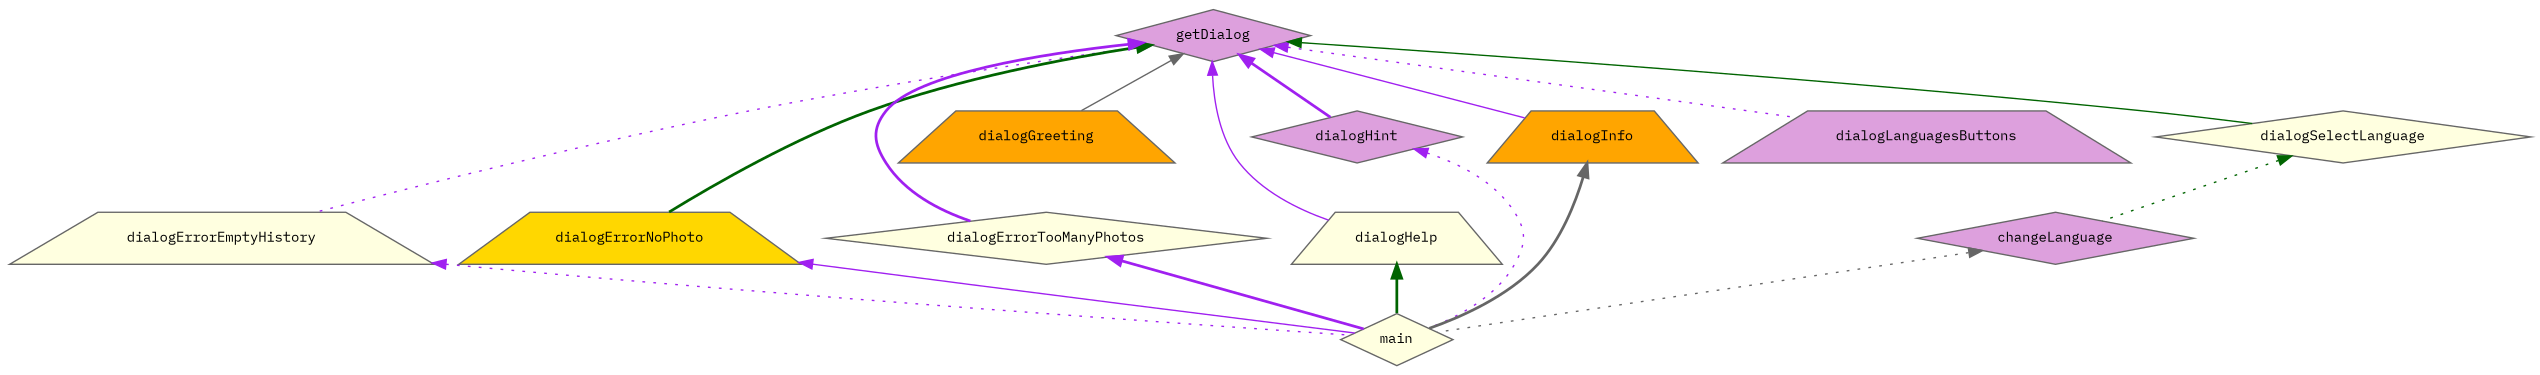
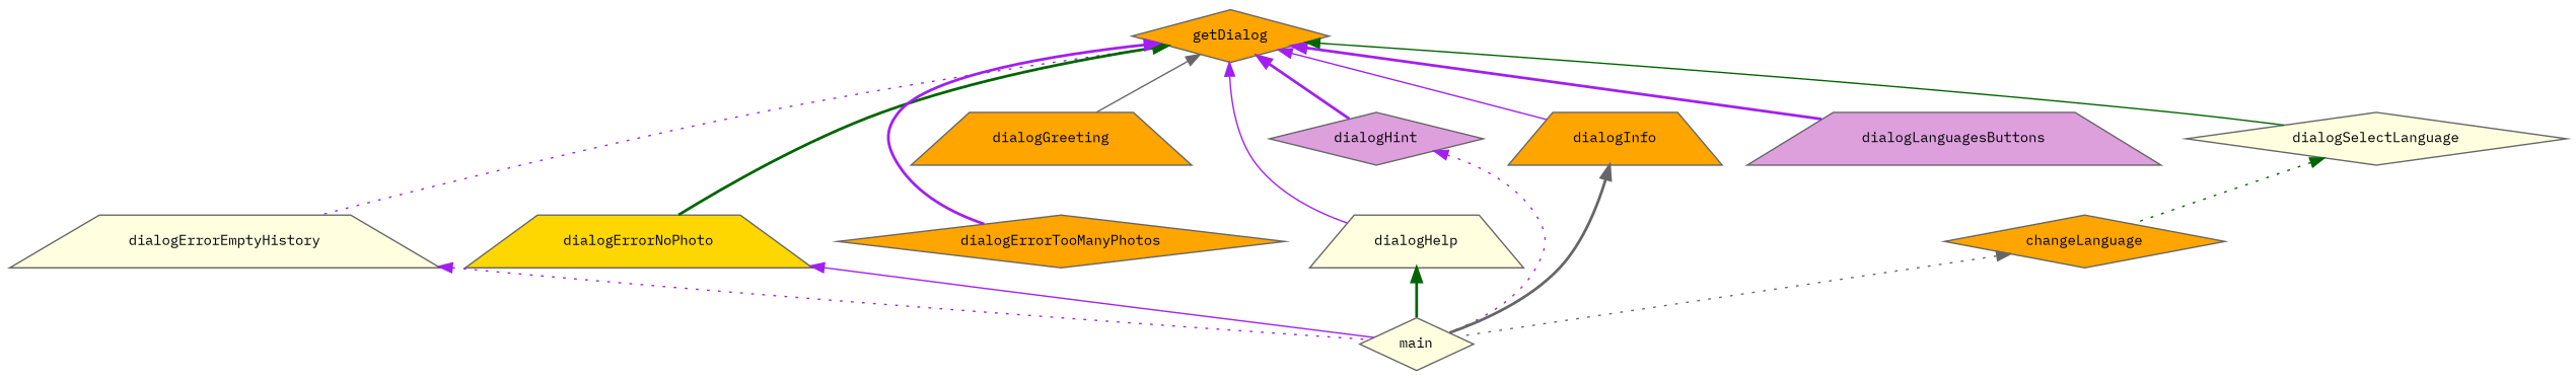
  digraph {
    fontname="IBM Plex Mono"
    rankdir=TB
    node [color=grey40 fillcolor=lightyellow fontname="IBM Plex Mono" fontsize=10 shape=diamond style=filled]
    edge [color=purple dir=back fontname="IBM Plex Mono" fontsize=10 labelfontname=Helvetica labelfontsize=10 style=bold]
-   n1 [color=gray40 fillcolor=plum fontcolor=black height=0.2 label=getDialog width=0.4]
+   n1 [color=gray40 fillcolor=orange fontcolor=black height=0.2 label=getDialog width=0.4]
    n2 [height=0.2 label=dialogErrorEmptyHistory shape=trapezium width=0.4]
    n3 [fillcolor=gold height=0.2 label=dialogErrorNoPhoto shape=trapezium width=0.4]
-   n4 [height=0.2 label=dialogErrorTooManyPhotos width=0.4]
+   n4 [fillcolor=orange height=0.2 label=dialogErrorTooManyPhotos width=0.4]
    n5 [fillcolor=orange height=0.2 label=dialogGreeting shape=trapezium width=0.4]
    n6 [height=0.2 label=dialogHelp shape=trapezium width=0.4]
    n7 [fillcolor=plum height=0.2 label=dialogHint width=0.4]
    n8 [fillcolor=orange height=0.2 label=dialogInfo shape=trapezium width=0.4]
    n9 [fillcolor=plum height=0.2 label=dialogLanguagesButtons shape=trapezium width=0.4]
    n10 [height=0.2 label=dialogSelectLanguage width=0.4]
    n11 [height=0.2 label=main width=0.4]
-   n12 [fillcolor=plum height=0.2 label=changeLanguage width=0.4]
+   n12 [fillcolor=orange height=0.2 label=changeLanguage width=0.4]
    n1 -> n2 [style=dotted]
    n1 -> n3 [color=darkgreen]
    n1 -> n4
    n1 -> n5 [color=gray40 style=solid]
    n1 -> n6 [style=solid]
    n1 -> n7
    n1 -> n8 [style=solid]
-   n1 -> n9 [style=dotted]
+   n1 -> n9
    n1 -> n10 [color=darkgreen style=solid]
    n2 -> n11 [style=dotted]
    n3 -> n11 [style=solid]
-   n4 -> n11
    n6 -> n11 [color=darkgreen]
    n7 -> n11 [style=dotted]
    n8 -> n11 [color=gray40]
    n10 -> n12 [color=darkgreen style=dotted]
    n12 -> n11 [color=gray40 style=dotted]
  }
